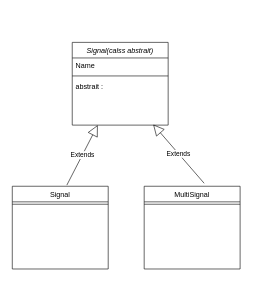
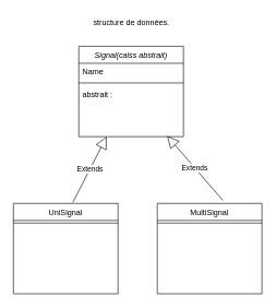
  <mxCell id="0" />
  <mxCell id="1" parent="0" />
  <mxCell id="2" value="Signal(calss abstrait)" style="swimlane;fontStyle=2;align=center;verticalAlign=top;childLayout=stackLayout;horizontal=1;startSize=26;horizontalStack=0;resizeParent=1;resizeLast=0;collapsible=1;marginBottom=0;rounded=0;shadow=0;strokeWidth=1;" parent="1" vertex="1"><mxGeometry x="120" y="70" width="160" height="138" as="geometry"><mxRectangle x="230" y="140" width="160" height="26" as="alternateBounds" /></mxGeometry></mxCell>
  <mxCell id="3" value="Name" style="text;align=left;verticalAlign=top;spacingLeft=4;spacingRight=4;overflow=hidden;rotatable=0;points=[[0,0.5],[1,0.5]];portConstraint=eastwest;" parent="2" vertex="1"><mxGeometry y="26" width="160" height="26" as="geometry" /></mxCell>
  <mxCell id="4" value="" style="line;html=1;strokeWidth=1;align=left;verticalAlign=middle;spacingTop=-1;spacingLeft=3;spacingRight=3;rotatable=0;labelPosition=right;points=[];portConstraint=eastwest;" parent="2" vertex="1"><mxGeometry y="52" width="160" height="8" as="geometry" /></mxCell>
  <mxCell id="5" value="abstrait : &#10;" style="text;align=left;verticalAlign=top;spacingLeft=4;spacingRight=4;overflow=hidden;rotatable=0;points=[[0,0.5],[1,0.5]];portConstraint=eastwest;" parent="2" vertex="1"><mxGeometry y="60" width="160" height="26" as="geometry" /></mxCell>
- <mxCell id="6" value="Signal" style="swimlane;fontStyle=0;align=center;verticalAlign=top;childLayout=stackLayout;horizontal=1;startSize=26;horizontalStack=0;resizeParent=1;resizeLast=0;collapsible=1;marginBottom=0;rounded=0;shadow=0;strokeWidth=1;" parent="1" vertex="1"><mxGeometry x="20" y="310" width="160" height="138" as="geometry"><mxRectangle x="130" y="380" width="160" height="26" as="alternateBounds" /></mxGeometry></mxCell>
+ <mxCell id="6" value="UniSignal" style="swimlane;fontStyle=0;align=center;verticalAlign=top;childLayout=stackLayout;horizontal=1;startSize=26;horizontalStack=0;resizeParent=1;resizeLast=0;collapsible=1;marginBottom=0;rounded=0;shadow=0;strokeWidth=1;" parent="1" vertex="1"><mxGeometry x="20" y="310" width="160" height="138" as="geometry"><mxRectangle x="130" y="380" width="160" height="26" as="alternateBounds" /></mxGeometry></mxCell>
  <mxCell id="7" value="" style="line;html=1;strokeWidth=1;align=left;verticalAlign=middle;spacingTop=-1;spacingLeft=3;spacingRight=3;rotatable=0;labelPosition=right;points=[];portConstraint=eastwest;" parent="6" vertex="1"><mxGeometry y="26" width="160" height="8" as="geometry" /></mxCell>
  <mxCell id="8" value="MultiSignal" style="swimlane;fontStyle=0;align=center;verticalAlign=top;childLayout=stackLayout;horizontal=1;startSize=26;horizontalStack=0;resizeParent=1;resizeLast=0;collapsible=1;marginBottom=0;rounded=0;shadow=0;strokeWidth=1;" parent="1" vertex="1"><mxGeometry x="240" y="310" width="160" height="138" as="geometry"><mxRectangle x="130" y="380" width="160" height="26" as="alternateBounds" /></mxGeometry></mxCell>
  <mxCell id="9" value="" style="line;html=1;strokeWidth=1;align=left;verticalAlign=middle;spacingTop=-1;spacingLeft=3;spacingRight=3;rotatable=0;labelPosition=right;points=[];portConstraint=eastwest;" parent="8" vertex="1"><mxGeometry y="26" width="160" height="8" as="geometry" /></mxCell>
+ <mxCell id="10" value="structure de données." style="text;html=1;align=center;verticalAlign=middle;resizable=0;points=[];autosize=1;strokeColor=none;fillColor=none;" parent="1" vertex="1"><mxGeometry x="130" y="20" width="140" height="30" as="geometry" /></mxCell>
  <mxCell id="11" value="Extends" style="endArrow=block;endSize=16;endFill=0;html=1;rounded=0;exitX=0.8;exitY=-0.014;exitDx=0;exitDy=0;exitPerimeter=0;" edge="1" parent="1"><mxGeometry width="160" relative="1" as="geometry"><mxPoint x="111" y="308.068" as="sourcePoint" /><mxPoint x="162.5" y="208" as="targetPoint" /></mxGeometry></mxCell>
  <mxCell id="12" value="Extends" style="endArrow=block;endSize=16;endFill=0;html=1;rounded=0;exitX=0.294;exitY=-0.036;exitDx=0;exitDy=0;exitPerimeter=0;entryX=0.538;entryY=0.962;entryDx=0;entryDy=0;entryPerimeter=0;" edge="1" parent="1"><mxGeometry width="160" relative="1" as="geometry"><mxPoint x="340.04" y="305.032" as="sourcePoint" /><mxPoint x="255.08" y="207.012" as="targetPoint" /></mxGeometry></mxCell>
